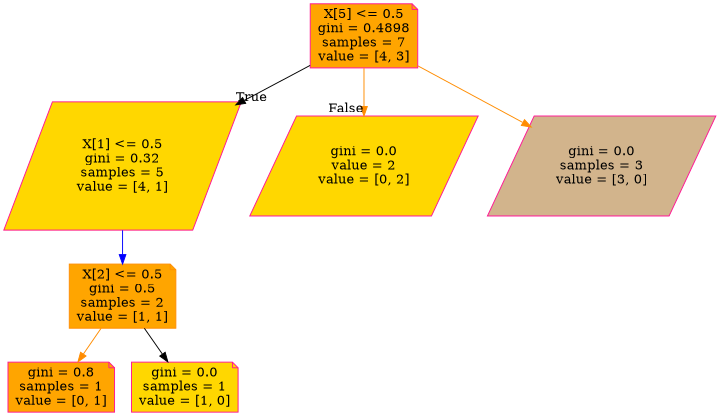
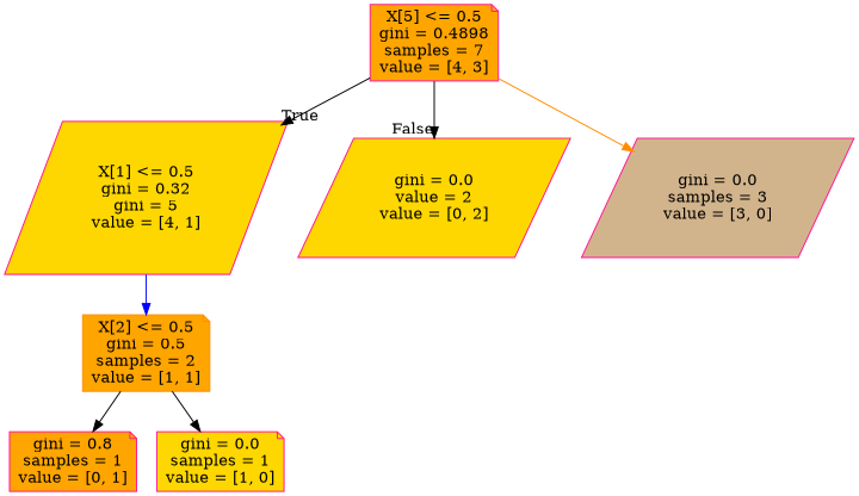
  digraph {
    node [color=deeppink fillcolor=orange shape=note style=filled]
    edge [color=black]
    n1 [label="X[5] <= 0.5\ngini = 0.4898\nsamples = 7\nvalue = [4, 3]"]
-   n2 [fillcolor=gold label="X[1] <= 0.5\ngini = 0.32\nsamples = 5\nvalue = [4, 1]" shape=parallelogram]
+   n2 [fillcolor=gold label="X[1] <= 0.5\ngini = 0.32\ngini = 5\nvalue = [4, 1]" shape=parallelogram]
    n3 [fillcolor=gold label="gini = 0.0\nvalue = 2\nvalue = [0, 2]" shape=parallelogram]
    n4 [fillcolor=tan label="gini = 0.0\nsamples = 3\nvalue = [3, 0]" shape=parallelogram]
    n5 [color=darkorange label="X[2] <= 0.5\ngini = 0.5\nsamples = 2\nvalue = [1, 1]"]
    n6 [label="gini = 0.8\nsamples = 1\nvalue = [0, 1]"]
    n7 [fillcolor=gold label="gini = 0.0\nsamples = 1\nvalue = [1, 0]"]
    n1 -> n2 [headlabel=True labelangle=45 labeldistance=2.5]
-   n1 -> n3 [color=darkorange headlabel=False labelangle=-45 labeldistance=2.5]
+   n1 -> n3 [headlabel=False labelangle=-45 labeldistance=2.5]
    n1 -> n4 [color=darkorange]
    n2 -> n5 [color=blue]
-   n5 -> n6 [color=darkorange]
+   n5 -> n6
    n5 -> n7
  }
